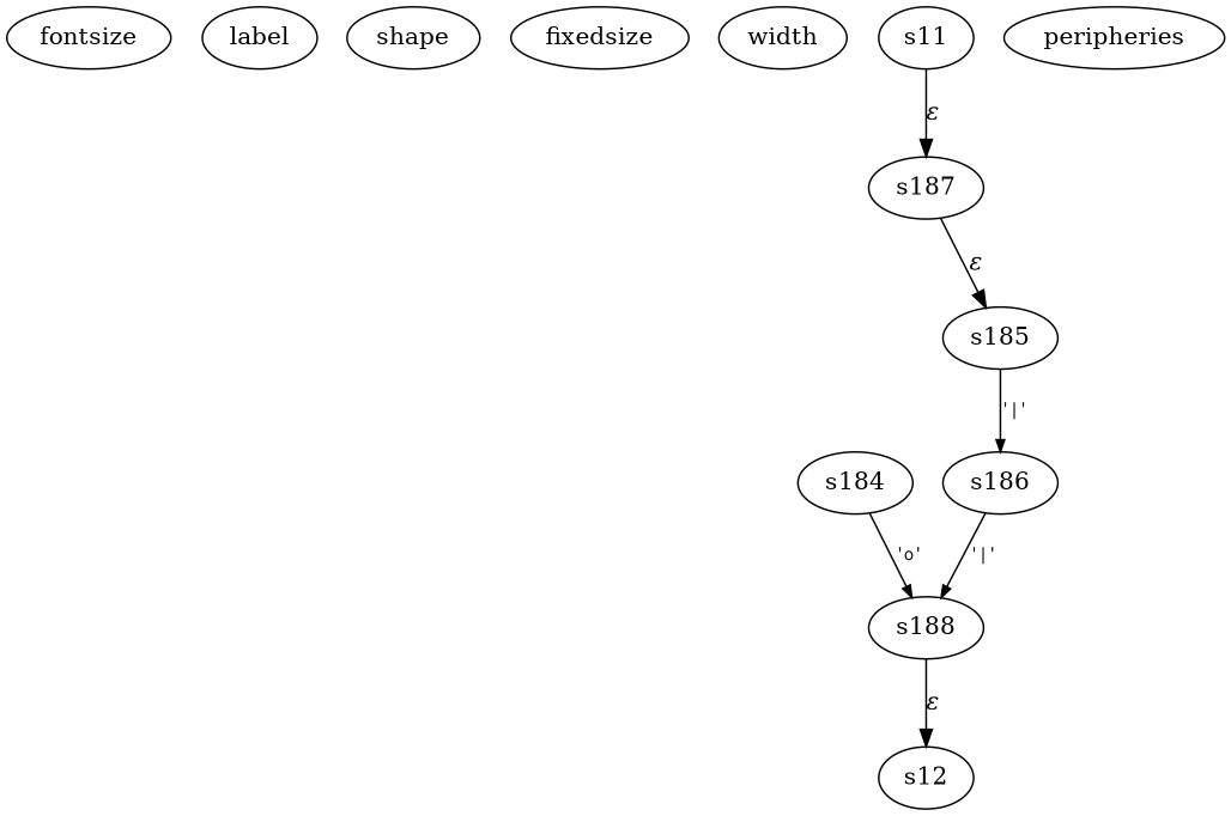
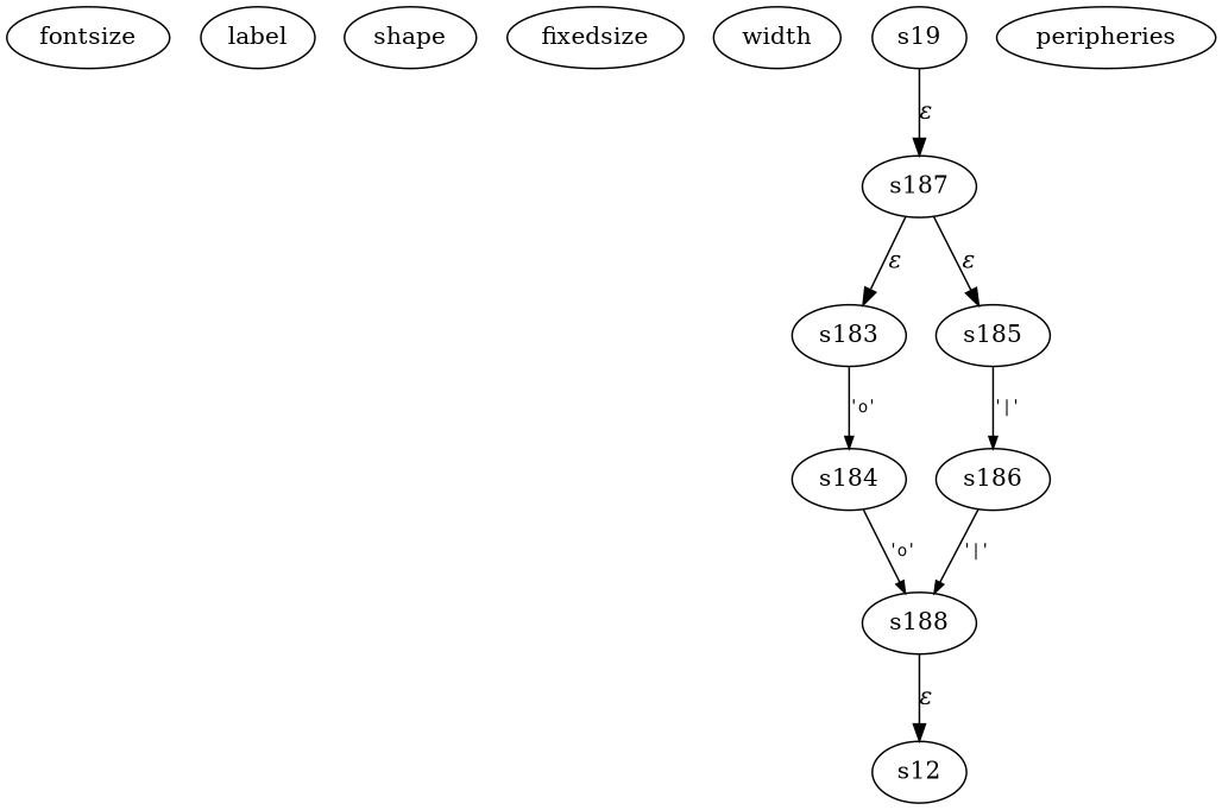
  digraph {
    rankdir=TB
    edge [fontname=Courier]
    fontsize
    label
    shape
    fixedsize
    width
+   s183
    s184
    s188
    peripheries
    s12
    s185
    s186
-   s11
+   s11 [label=s19]
    s187
+   s183 -> s184 [arrowhead=normal arrowsize=.7 fontsize=11 label="'o'"]
    s184 -> s188 [arrowhead=normal arrowsize=.7 fontsize=11 label="'o'"]
    s188 -> s12 [fontname="Times-Italic" label="&epsilon;"]
    s185 -> s186 [arrowhead=normal arrowsize=.7 fontsize=11 label="'|'"]
    s186 -> s188 [arrowhead=normal arrowsize=.7 fontsize=11 label="'|'"]
    s11 -> s187 [fontname="Times-Italic" label="&epsilon;"]
+   s187 -> s183 [fontname="Times-Italic" label="&epsilon;" tailport=p0]
    s187 -> s185 [fontname="Times-Italic" label="&epsilon;" tailport=p1]
  }
